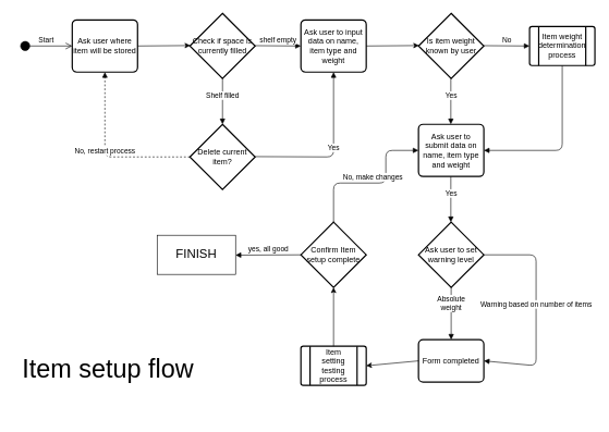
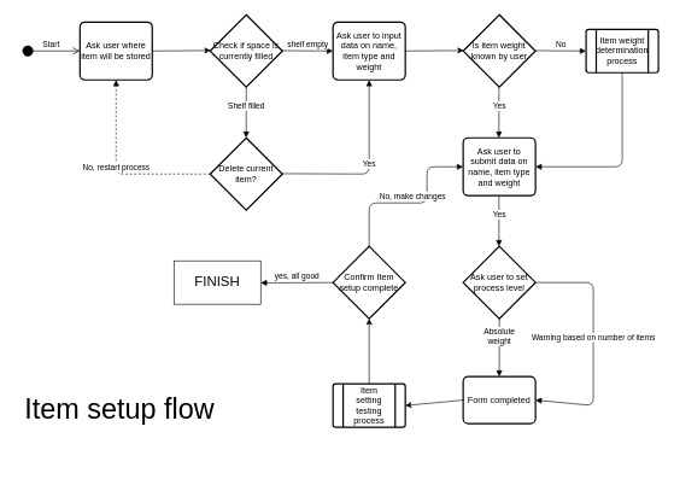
  <mxCell id="0" />
  <mxCell id="1" parent="0" />
  <mxCell id="2" value="Start" style="html=1;verticalAlign=bottom;startArrow=circle;startFill=1;endArrow=open;startSize=6;endSize=8;" parent="1" edge="1"><mxGeometry width="80" relative="1" as="geometry"><mxPoint x="30" y="70" as="sourcePoint" /><mxPoint x="110" y="70" as="targetPoint" /></mxGeometry></mxCell>
  <mxCell id="3" value="Ask user where item will be stored" style="rounded=1;whiteSpace=wrap;html=1;absoluteArcSize=1;arcSize=14;strokeWidth=2;" parent="1" vertex="1"><mxGeometry x="110" y="30" width="100" height="80" as="geometry" /></mxCell>
  <mxCell id="4" value="Check&amp;nbsp;if space is currently filled" style="strokeWidth=2;html=1;shape=mxgraph.flowchart.decision;whiteSpace=wrap;" parent="1" vertex="1"><mxGeometry x="290" y="20" width="100" height="100" as="geometry" /></mxCell>
  <mxCell id="5" value="" style="endArrow=classic;html=1;exitX=1;exitY=0.5;exitDx=0;exitDy=0;entryX=0.007;entryY=0.493;entryDx=0;entryDy=0;entryPerimeter=0;" parent="1" source="3" target="4" edge="1"><mxGeometry width="50" height="50" relative="1" as="geometry"><mxPoint x="220" y="90" as="sourcePoint" /><mxPoint x="320" y="85" as="targetPoint" /></mxGeometry></mxCell>
  <mxCell id="6" value="shelf empty" style="html=1;verticalAlign=bottom;endArrow=block;" parent="1" edge="1"><mxGeometry width="80" relative="1" as="geometry"><mxPoint x="390" y="69.5" as="sourcePoint" /><mxPoint x="460" y="70" as="targetPoint" /></mxGeometry></mxCell>
  <mxCell id="7" value="Shelf filled" style="html=1;verticalAlign=bottom;endArrow=block;exitX=0.5;exitY=1;exitDx=0;exitDy=0;exitPerimeter=0;" parent="1" source="4" edge="1"><mxGeometry width="80" relative="1" as="geometry"><mxPoint x="330" y="160" as="sourcePoint" /><mxPoint x="340" y="190" as="targetPoint" /></mxGeometry></mxCell>
  <mxCell id="8" value="Delete current item?" style="strokeWidth=2;html=1;shape=mxgraph.flowchart.decision;whiteSpace=wrap;" parent="1" vertex="1"><mxGeometry x="290" y="190" width="100" height="100" as="geometry" /></mxCell>
  <mxCell id="9" value="Yes" style="html=1;verticalAlign=bottom;endArrow=block;entryX=0.5;entryY=1;entryDx=0;entryDy=0;" parent="1" target="11" edge="1"><mxGeometry width="80" relative="1" as="geometry"><mxPoint x="390" y="239.5" as="sourcePoint" /><mxPoint x="460" y="70" as="targetPoint" /><Array as="points"><mxPoint x="510" y="240" /></Array></mxGeometry></mxCell>
  <mxCell id="10" value="No, restart process" style="html=1;verticalAlign=bottom;endArrow=block;exitX=0;exitY=0.5;exitDx=0;exitDy=0;exitPerimeter=0;entryX=0.5;entryY=1;entryDx=0;entryDy=0;rounded=1;dashed=1;" parent="1" source="8" target="3" edge="1"><mxGeometry width="80" relative="1" as="geometry"><mxPoint x="330" y="330" as="sourcePoint" /><mxPoint x="340" y="360" as="targetPoint" /><Array as="points"><mxPoint x="160" y="240" /></Array></mxGeometry></mxCell>
  <mxCell id="11" value="Ask user to input data on name, item type and weight" style="rounded=1;whiteSpace=wrap;html=1;absoluteArcSize=1;arcSize=14;strokeWidth=2;" parent="1" vertex="1"><mxGeometry x="460" y="30" width="100" height="80" as="geometry" /></mxCell>
  <mxCell id="12" value="Is item weight known by user" style="strokeWidth=2;html=1;shape=mxgraph.flowchart.decision;whiteSpace=wrap;" parent="1" vertex="1"><mxGeometry x="640" y="20" width="100" height="100" as="geometry" /></mxCell>
  <mxCell id="13" value="" style="endArrow=classic;html=1;exitX=1;exitY=0.5;exitDx=0;exitDy=0;entryX=0.007;entryY=0.493;entryDx=0;entryDy=0;entryPerimeter=0;" parent="1" target="12" edge="1"><mxGeometry width="50" height="50" relative="1" as="geometry"><mxPoint x="560" y="70" as="sourcePoint" /><mxPoint x="670" y="85" as="targetPoint" /></mxGeometry></mxCell>
  <mxCell id="14" value="No" style="html=1;verticalAlign=bottom;endArrow=block;" parent="1" edge="1"><mxGeometry width="80" relative="1" as="geometry"><mxPoint x="740" y="69.5" as="sourcePoint" /><mxPoint x="810" y="70" as="targetPoint" /></mxGeometry></mxCell>
  <mxCell id="15" value="Yes" style="html=1;verticalAlign=bottom;endArrow=block;exitX=0.5;exitY=1;exitDx=0;exitDy=0;exitPerimeter=0;" parent="1" edge="1"><mxGeometry width="80" relative="1" as="geometry"><mxPoint x="689.5" y="120" as="sourcePoint" /><mxPoint x="689.5" y="190" as="targetPoint" /></mxGeometry></mxCell>
  <mxCell id="16" value="" style="verticalLabelPosition=bottom;verticalAlign=top;html=1;strokeWidth=2;shape=process;whiteSpace=wrap;rounded=1;size=0.14;arcSize=6;" parent="1" vertex="1"><mxGeometry x="810" y="40" width="100" height="60" as="geometry" /></mxCell>
  <mxCell id="17" value="Item weight determination process" style="text;html=1;strokeColor=none;fillColor=none;align=center;verticalAlign=middle;whiteSpace=wrap;rounded=0;" parent="1" vertex="1"><mxGeometry x="810" y="45" width="100" height="50" as="geometry" /></mxCell>
  <mxCell id="18" value="Ask user to submit data on name, item type and weight" style="rounded=1;whiteSpace=wrap;html=1;absoluteArcSize=1;arcSize=14;strokeWidth=2;" parent="1" vertex="1"><mxGeometry x="640" y="190" width="100" height="80" as="geometry" /></mxCell>
  <mxCell id="19" value="" style="html=1;verticalAlign=bottom;endArrow=block;exitX=0.5;exitY=1;exitDx=0;exitDy=0;exitPerimeter=0;entryX=1;entryY=0.5;entryDx=0;entryDy=0;" parent="1" target="18" edge="1"><mxGeometry width="80" relative="1" as="geometry"><mxPoint x="860" y="100" as="sourcePoint" /><mxPoint x="780" y="230" as="targetPoint" /><Array as="points"><mxPoint x="860" y="230" /></Array></mxGeometry></mxCell>
  <mxCell id="20" value="Yes" style="html=1;verticalAlign=bottom;endArrow=block;exitX=0.5;exitY=1;exitDx=0;exitDy=0;exitPerimeter=0;" parent="1" edge="1"><mxGeometry width="80" relative="1" as="geometry"><mxPoint x="689.5" y="270" as="sourcePoint" /><mxPoint x="689.5" y="340" as="targetPoint" /></mxGeometry></mxCell>
- <mxCell id="21" value="Ask user to set warning level" style="strokeWidth=2;html=1;shape=mxgraph.flowchart.decision;whiteSpace=wrap;" parent="1" vertex="1"><mxGeometry x="640" y="340" width="100" height="100" as="geometry" /></mxCell>
+ <mxCell id="21" value="Ask user to set process level" style="strokeWidth=2;html=1;shape=mxgraph.flowchart.decision;whiteSpace=wrap;" parent="1" vertex="1"><mxGeometry x="640" y="340" width="100" height="100" as="geometry" /></mxCell>
  <mxCell id="22" value="Absolute&lt;br&gt;weight" style="html=1;verticalAlign=bottom;endArrow=block;exitX=0.5;exitY=1;exitDx=0;exitDy=0;exitPerimeter=0;entryX=0.5;entryY=0;entryDx=0;entryDy=0;" parent="1" source="21" target="24" edge="1"><mxGeometry width="80" relative="1" as="geometry"><mxPoint x="760" y="480" as="sourcePoint" /><mxPoint x="690" y="480" as="targetPoint" /></mxGeometry></mxCell>
  <mxCell id="23" value="Warning based on number of items" style="html=1;verticalAlign=bottom;endArrow=block;exitX=1;exitY=0.5;exitDx=0;exitDy=0;exitPerimeter=0;entryX=1;entryY=0.5;entryDx=0;entryDy=0;" parent="1" source="21" target="24" edge="1"><mxGeometry width="80" relative="1" as="geometry"><mxPoint x="860" y="610" as="sourcePoint" /><mxPoint x="670" y="600" as="targetPoint" /><Array as="points"><mxPoint x="820" y="390" /><mxPoint x="820" y="560" /></Array></mxGeometry></mxCell>
  <mxCell id="24" value="Form completed" style="rounded=1;whiteSpace=wrap;html=1;absoluteArcSize=1;arcSize=14;strokeWidth=2;" parent="1" vertex="1"><mxGeometry x="640" y="520" width="100" height="65" as="geometry" /></mxCell>
  <mxCell id="25" value="" style="verticalLabelPosition=bottom;verticalAlign=top;html=1;strokeWidth=2;shape=process;whiteSpace=wrap;rounded=1;size=0.14;arcSize=6;" parent="1" vertex="1"><mxGeometry x="460" y="530" width="100" height="60" as="geometry" /></mxCell>
  <mxCell id="26" value="Item setting testing process" style="text;html=1;strokeColor=none;fillColor=none;align=center;verticalAlign=middle;whiteSpace=wrap;rounded=0;" parent="1" vertex="1"><mxGeometry x="480" y="535" width="60" height="50" as="geometry" /></mxCell>
  <mxCell id="27" value="Confirm Item setup complete" style="strokeWidth=2;html=1;shape=mxgraph.flowchart.decision;whiteSpace=wrap;" parent="1" vertex="1"><mxGeometry x="460" y="340" width="100" height="100" as="geometry" /></mxCell>
  <mxCell id="28" value="" style="endArrow=classic;html=1;entryX=1;entryY=0.5;entryDx=0;entryDy=0;exitX=0;exitY=0.5;exitDx=0;exitDy=0;" parent="1" source="24" target="25" edge="1"><mxGeometry width="50" height="50" relative="1" as="geometry"><mxPoint x="250" y="670" as="sourcePoint" /><mxPoint x="300" y="620" as="targetPoint" /></mxGeometry></mxCell>
  <mxCell id="29" value="" style="endArrow=classic;html=1;entryX=0.5;entryY=1;entryDx=0;entryDy=0;entryPerimeter=0;exitX=0.5;exitY=0;exitDx=0;exitDy=0;" parent="1" source="25" target="27" edge="1"><mxGeometry width="50" height="50" relative="1" as="geometry"><mxPoint x="250" y="670" as="sourcePoint" /><mxPoint x="300" y="620" as="targetPoint" /></mxGeometry></mxCell>
  <mxCell id="30" value="No, make changes" style="html=1;verticalAlign=bottom;endArrow=block;entryX=0;entryY=0.5;entryDx=0;entryDy=0;exitX=0.5;exitY=0;exitDx=0;exitDy=0;exitPerimeter=0;" parent="1" source="27" target="18" edge="1"><mxGeometry width="80" relative="1" as="geometry"><mxPoint x="250" y="620" as="sourcePoint" /><mxPoint x="520" y="320" as="targetPoint" /><Array as="points"><mxPoint x="510" y="280" /><mxPoint x="590" y="280" /><mxPoint x="590" y="230" /></Array></mxGeometry></mxCell>
  <mxCell id="31" value="yes, all good" style="html=1;verticalAlign=bottom;endArrow=block;" parent="1" edge="1"><mxGeometry width="80" relative="1" as="geometry"><mxPoint x="460" y="390" as="sourcePoint" /><mxPoint x="360" y="390.5" as="targetPoint" /></mxGeometry></mxCell>
  <mxCell id="32" value="&lt;font style=&quot;font-size: 19px&quot;&gt;FINISH&lt;/font&gt;" style="rounded=0;whiteSpace=wrap;html=1;" parent="1" vertex="1"><mxGeometry x="240" y="360" width="120" height="60" as="geometry" /></mxCell>
  <mxCell id="33" value="&lt;font style=&quot;font-size: 39px&quot;&gt;Item setup flow&lt;/font&gt;" style="text;html=1;strokeColor=none;fillColor=none;align=center;verticalAlign=middle;whiteSpace=wrap;rounded=0;" vertex="1" parent="1"><mxGeometry x="20" y="490" width="290" height="150" as="geometry" /></mxCell>
